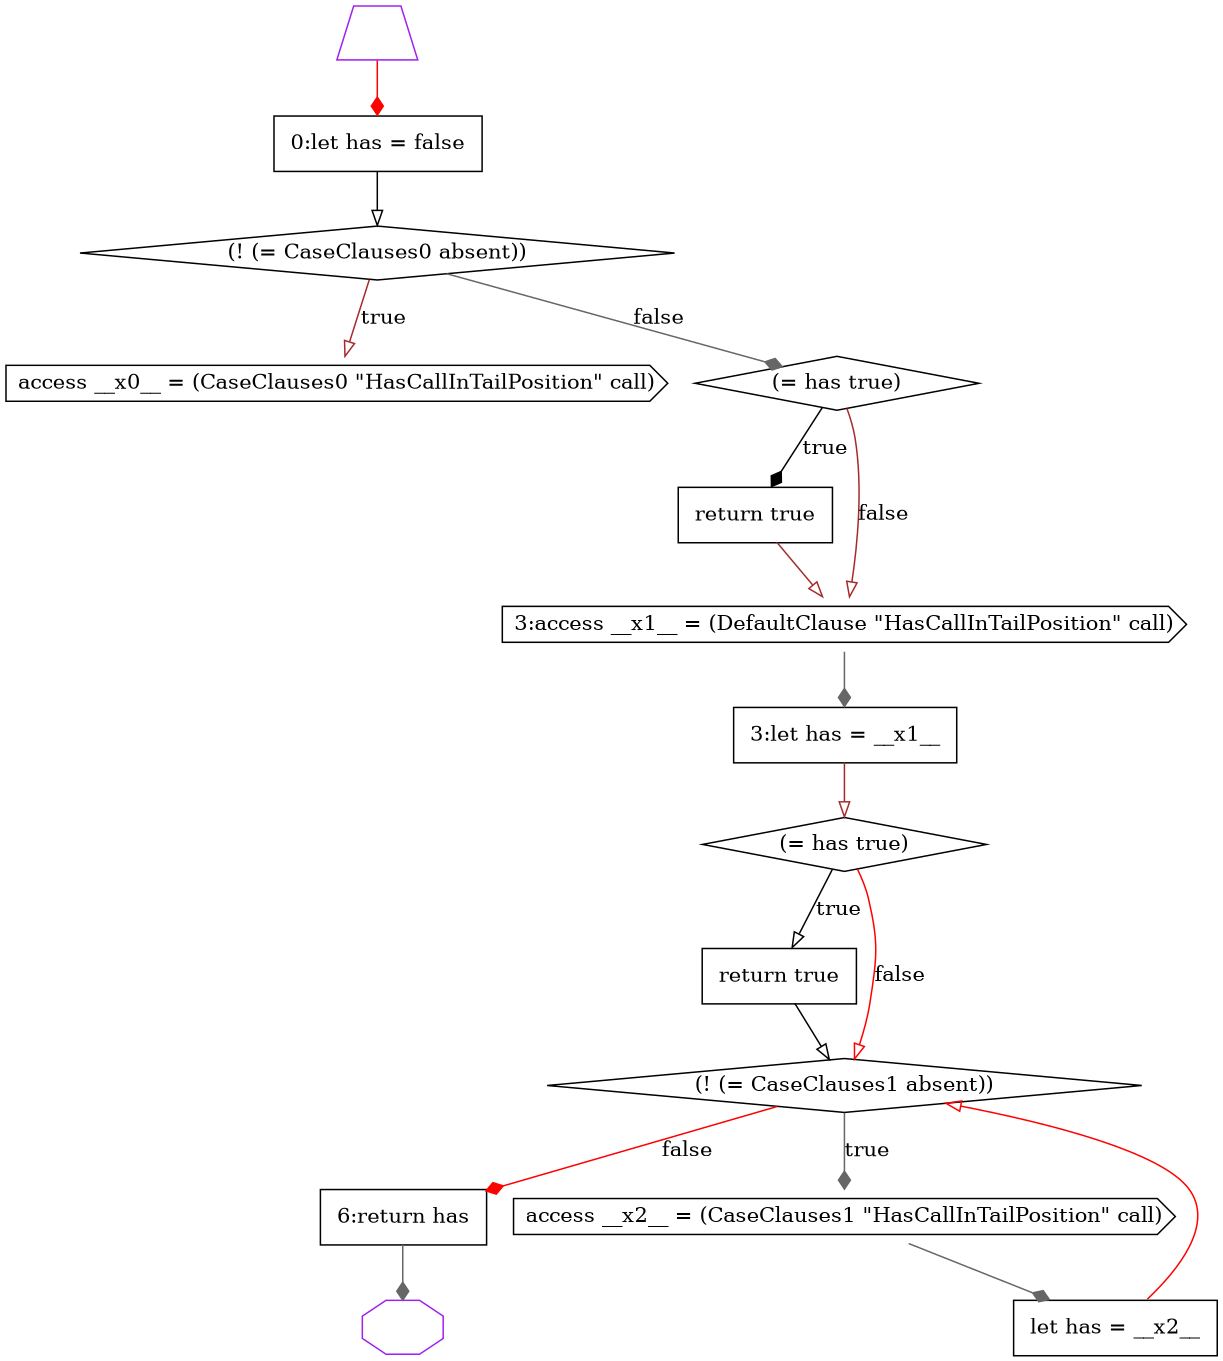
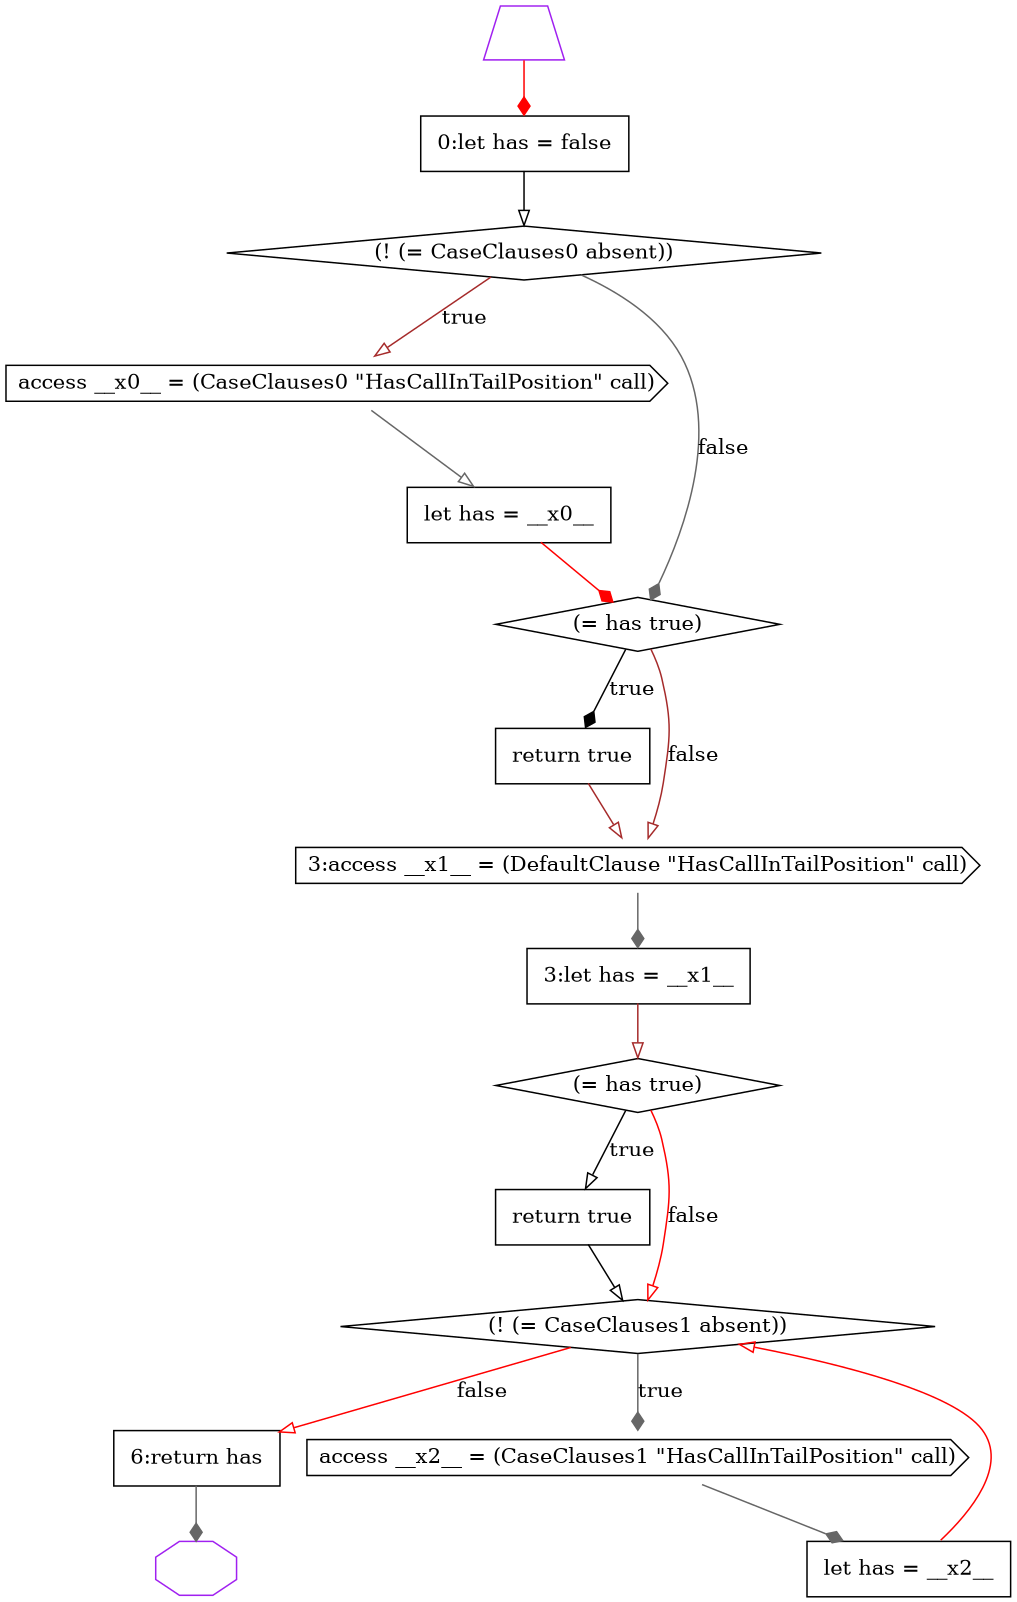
  digraph {
    node [color=black fillcolor=white shape=none style=filled]
    edge [arrowhead=onormal color=gray40]
    n1 [label=<<font color="black">     <table border="0" cellborder="1" cellspacing="0" cellpadding="10">       <tr><td align="left">return true</td></tr>     </table>   </font>> margin=0]
    n2 [label=<<font color="black">(! (= CaseClauses1 absent))</font>> shape=diamond]
    n3 [label=<<font color="black">     <table border="0" cellborder="1" cellspacing="0" cellpadding="10">       <tr><td align="left">6:return has</td></tr>     </table>   </font>> margin=0]
    n4 [label=<<font color="black">access __x2__ = (CaseClauses1 &quot;HasCallInTailPosition&quot; call)</font>> shape=cds]
    n5 [label=<<font color="black">access __x0__ = (CaseClauses0 &quot;HasCallInTailPosition&quot; call)</font>> shape=cds]
+   n6 [label=<<font color="black">     <table border="0" cellborder="1" cellspacing="0" cellpadding="10">       <tr><td align="left">let has = __x0__</td></tr>     </table>   </font>> margin=0]
    n7 [label=<<font color="black">(= has true)</font>> shape=diamond]
    n8 [color=purple label=" " shape=octagon]
    n9 [color=purple label=" " shape=trapezium]
    n10 [label=<<font color="black">     <table border="0" cellborder="1" cellspacing="0" cellpadding="10">       <tr><td align="left">0:let has = false</td></tr>     </table>   </font>> margin=0]
    n11 [label=<<font color="black">(! (= CaseClauses0 absent))</font>> shape=diamond]
    n12 [label=<<font color="black">     <table border="0" cellborder="1" cellspacing="0" cellpadding="10">       <tr><td align="left">return true</td></tr>     </table>   </font>> margin=0]
    n13 [label=<<font color="black">3:access __x1__ = (DefaultClause &quot;HasCallInTailPosition&quot; call)</font>> shape=cds]
    n14 [label=<<font color="black">     <table border="0" cellborder="1" cellspacing="0" cellpadding="10">       <tr><td align="left">3:let has = __x1__</td></tr>     </table>   </font>> margin=0]
    n15 [label=<<font color="black">     <table border="0" cellborder="1" cellspacing="0" cellpadding="10">       <tr><td align="left">let has = __x2__</td></tr>     </table>   </font>> margin=0]
    n16 [label=<<font color="black">(= has true)</font>> shape=diamond]
    n1 -> n2 [color=black]
-   n2 -> n3 [arrowhead=diamond color=red label=<<font color="black">false</font>>]
+   n2 -> n3 [color=red label=<<font color="black">false</font>>]
    n2 -> n4 [arrowhead=diamond label=<<font color="black">true</font>>]
    n3 -> n8 [arrowhead=diamond]
    n4 -> n15 [arrowhead=diamond]
+   n5 -> n6
+   n6 -> n7 [arrowhead=diamond color=red]
    n7 -> n12 [arrowhead=diamond color=black label=<<font color="black">true</font>>]
    n7 -> n13 [color=brown label=<<font color="black">false</font>>]
    n9 -> n10 [arrowhead=diamond color=red]
    n10 -> n11 [color=black]
    n11 -> n5 [color=brown label=<<font color="black">true</font>>]
    n11 -> n7 [arrowhead=diamond label=<<font color="black">false</font>>]
    n12 -> n13 [color=brown]
    n13 -> n14 [arrowhead=diamond]
    n14 -> n16 [color=brown]
    n15 -> n2 [color=red]
    n16 -> n1 [color=black label=<<font color="black">true</font>>]
    n16 -> n2 [color=red label=<<font color="black">false</font>>]
  }
